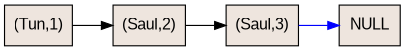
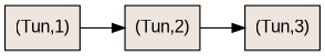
  digraph {
    fontname="Liberation Sans"
    rankdir=LR
    node [fillcolor=seashell2 fontname="Liberation Sans" shape=record style=filled]
    edge [fontname="Liberation Sans"]
    n1 [label="(Tun,1)"]
-   n2 [label="(Saul,2)"]
-   n3 [label="(Saul,3)"]
-   n4 [label=NULL]
+   n2 [label="(Tun,2)"]
+   n3 [label="(Tun,3)"]
    n1 -> n2
    n2 -> n3
-   n3 -> n4 [color=blue]
  }
